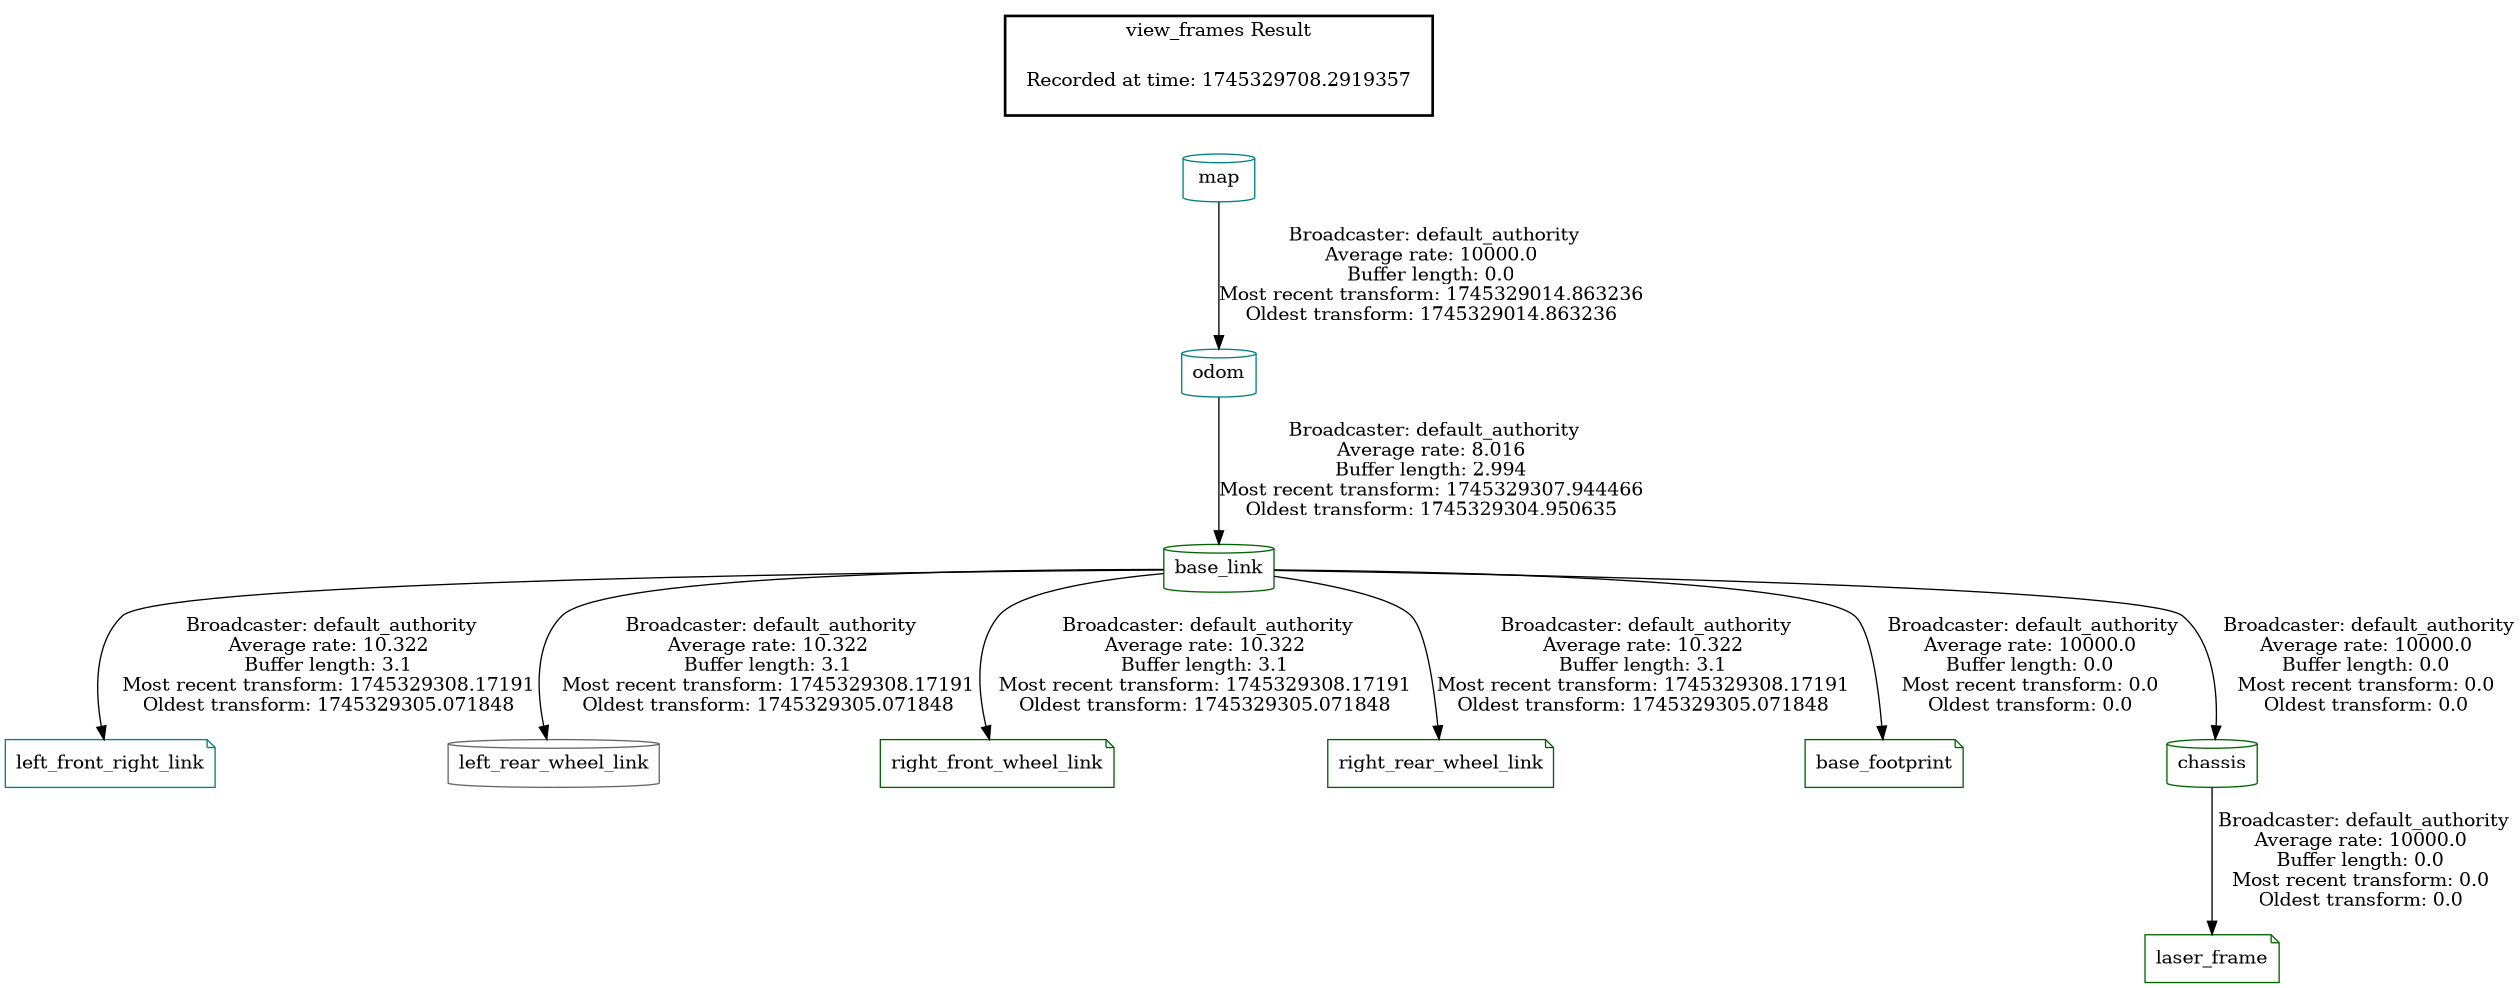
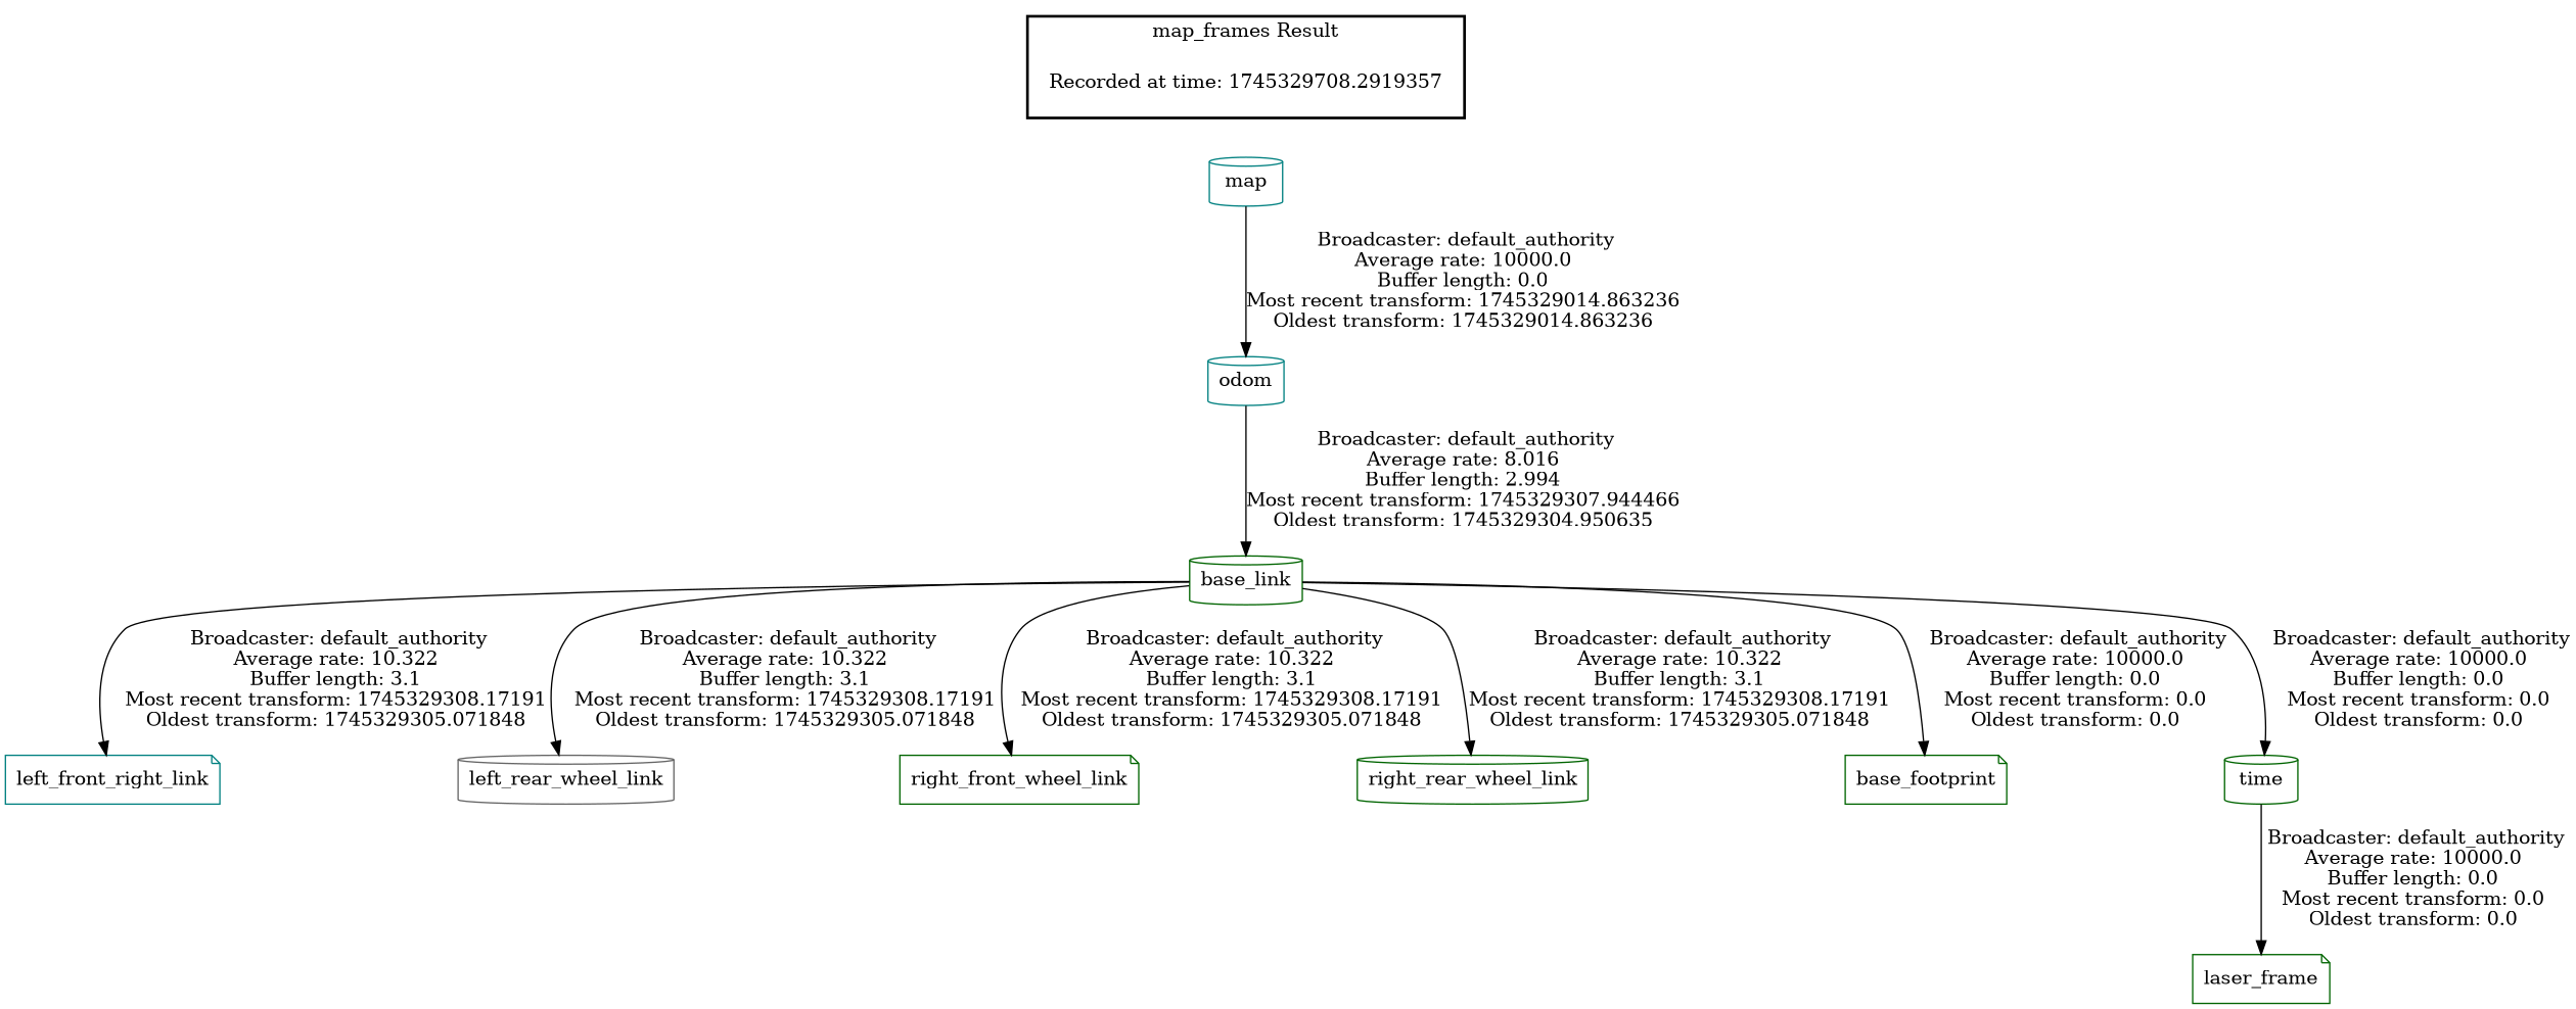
  digraph {
    node [color=darkgreen shape=cylinder]
    n1 [color=red label="Recorded at time: 1745329708.2919357" shape=plaintext]
    map [color=teal]
    odom [color=teal]
    base_link
    n5 [color=teal label=left_front_right_link shape=note]
    left_rear_wheel_link [color=gray40]
    right_front_wheel_link [shape=note]
-   right_rear_wheel_link [shape=note]
+   right_rear_wheel_link
    base_footprint [shape=note]
-   chassis
+   chassis [label=time]
    laser_frame [shape=note]
    subgraph cluster_1 {
      color=black
-     label="view_frames Result"
+     label="map_frames Result"
      style=bold
      n1
    }
    n1 -> map [style=invis]
    map -> odom [label=" Broadcaster: default_authority\nAverage rate: 10000.0\nBuffer length: 0.0\nMost recent transform: 1745329014.863236\nOldest transform: 1745329014.863236\n"]
    odom -> base_link [label=" Broadcaster: default_authority\nAverage rate: 8.016\nBuffer length: 2.994\nMost recent transform: 1745329307.944466\nOldest transform: 1745329304.950635\n"]
    base_link -> n5 [label=" Broadcaster: default_authority\nAverage rate: 10.322\nBuffer length: 3.1\nMost recent transform: 1745329308.17191\nOldest transform: 1745329305.071848\n"]
    base_link -> left_rear_wheel_link [label=" Broadcaster: default_authority\nAverage rate: 10.322\nBuffer length: 3.1\nMost recent transform: 1745329308.17191\nOldest transform: 1745329305.071848\n"]
    base_link -> right_front_wheel_link [label=" Broadcaster: default_authority\nAverage rate: 10.322\nBuffer length: 3.1\nMost recent transform: 1745329308.17191\nOldest transform: 1745329305.071848\n"]
    base_link -> right_rear_wheel_link [label=" Broadcaster: default_authority\nAverage rate: 10.322\nBuffer length: 3.1\nMost recent transform: 1745329308.17191\nOldest transform: 1745329305.071848\n"]
    base_link -> base_footprint [label=" Broadcaster: default_authority\nAverage rate: 10000.0\nBuffer length: 0.0\nMost recent transform: 0.0\nOldest transform: 0.0\n"]
    base_link -> chassis [label=" Broadcaster: default_authority\nAverage rate: 10000.0\nBuffer length: 0.0\nMost recent transform: 0.0\nOldest transform: 0.0\n"]
    chassis -> laser_frame [label=" Broadcaster: default_authority\nAverage rate: 10000.0\nBuffer length: 0.0\nMost recent transform: 0.0\nOldest transform: 0.0\n"]
  }
